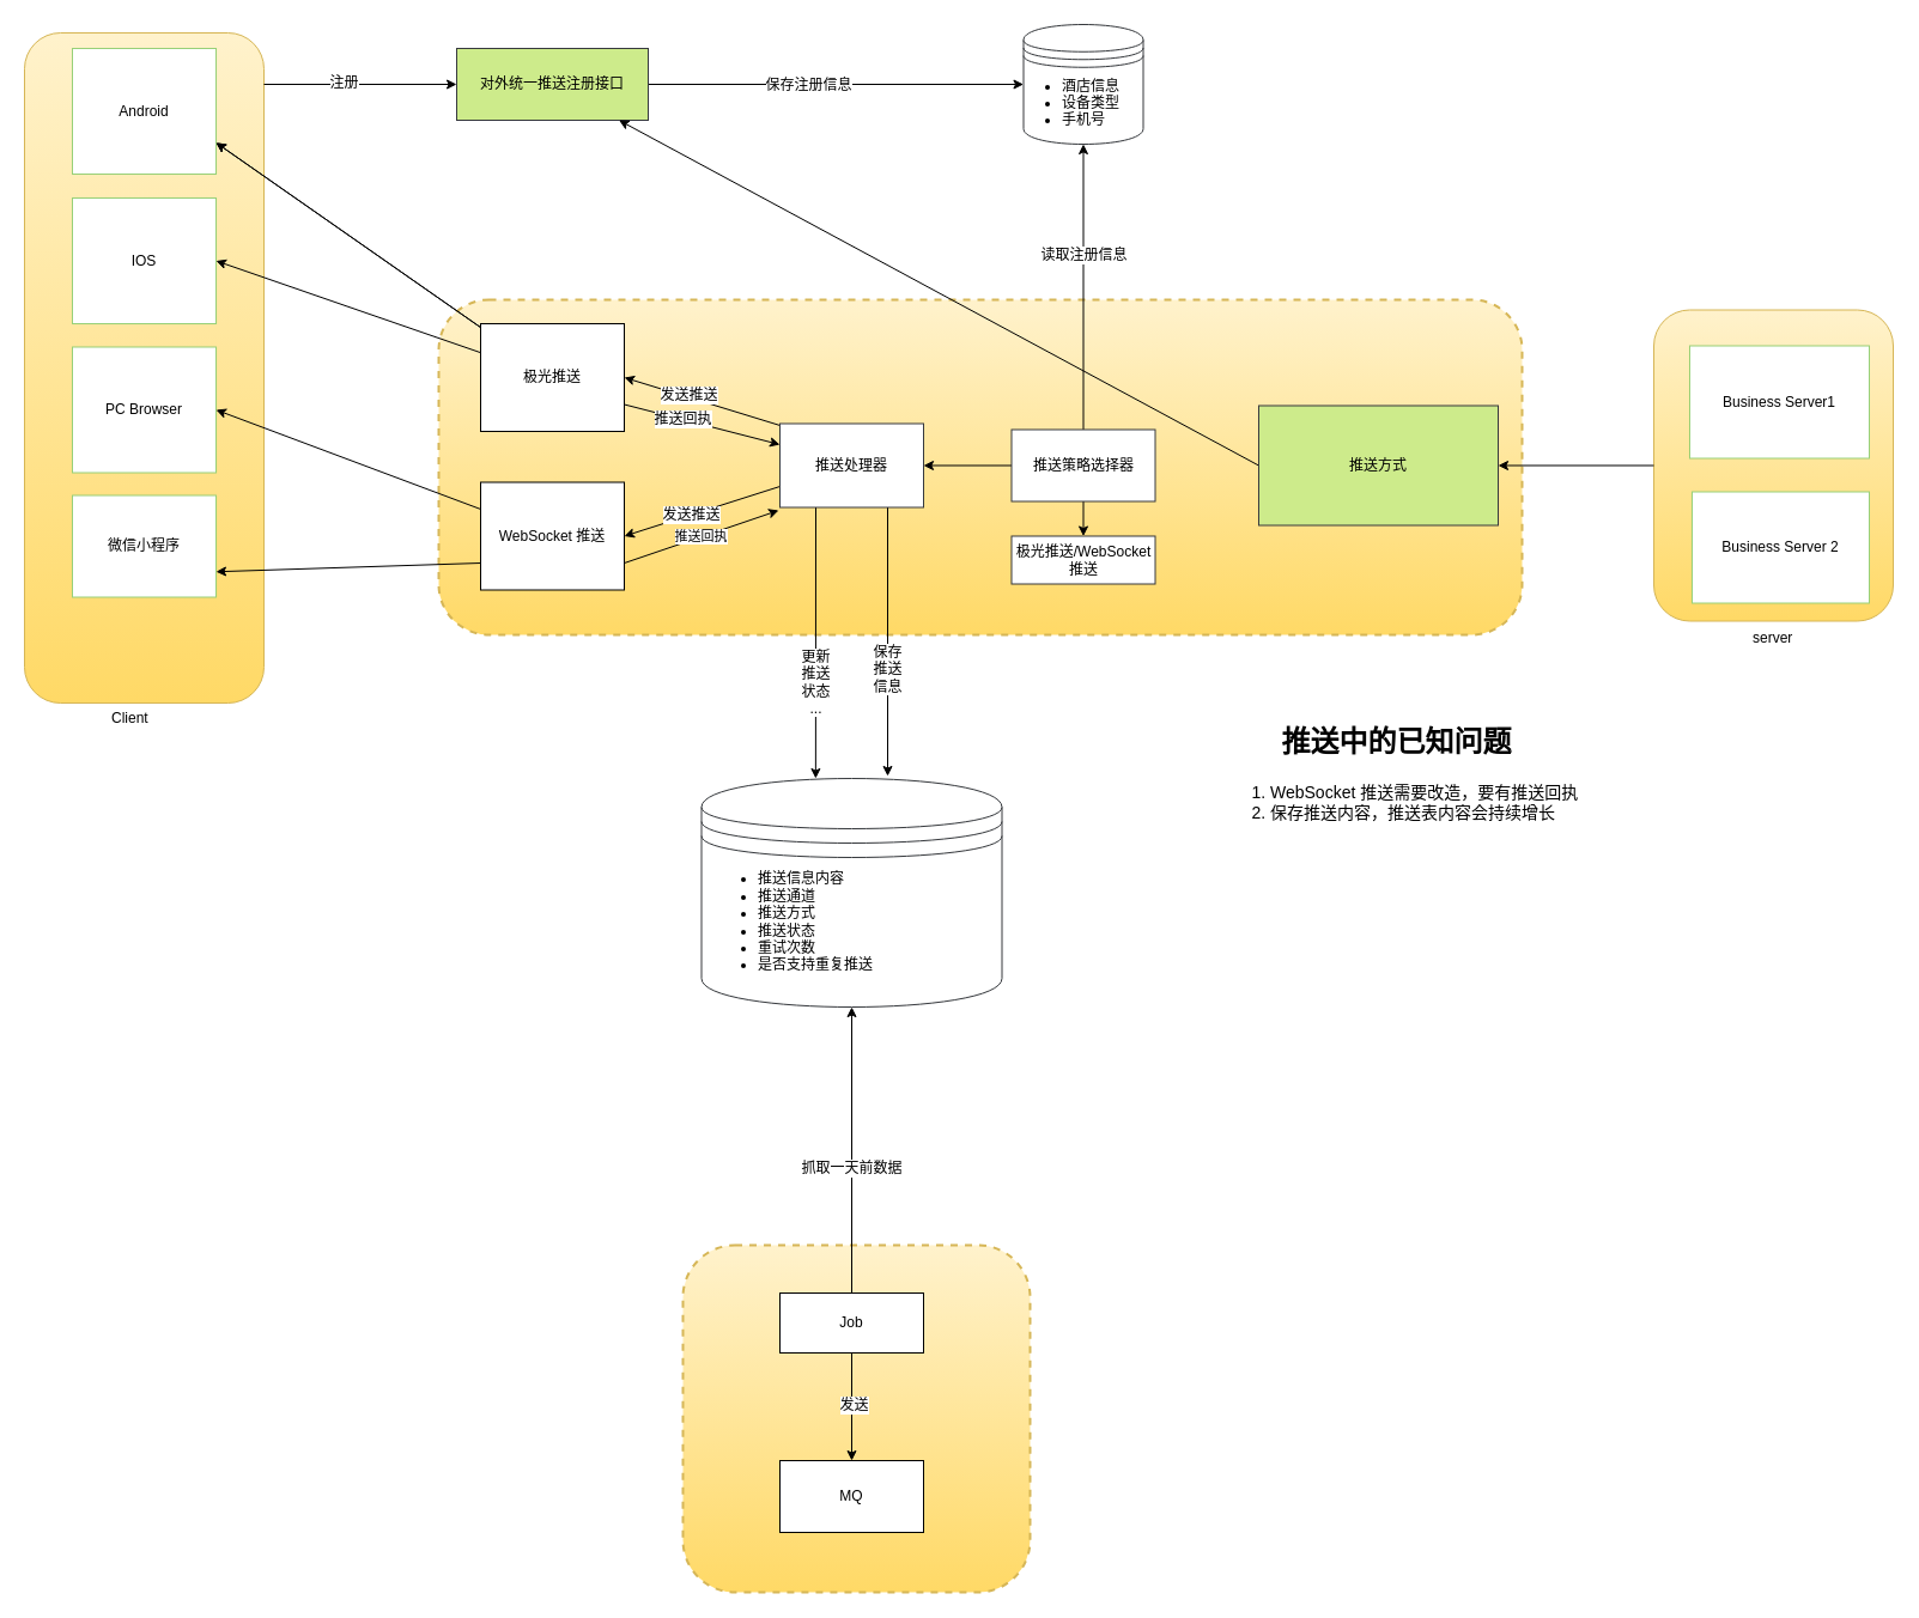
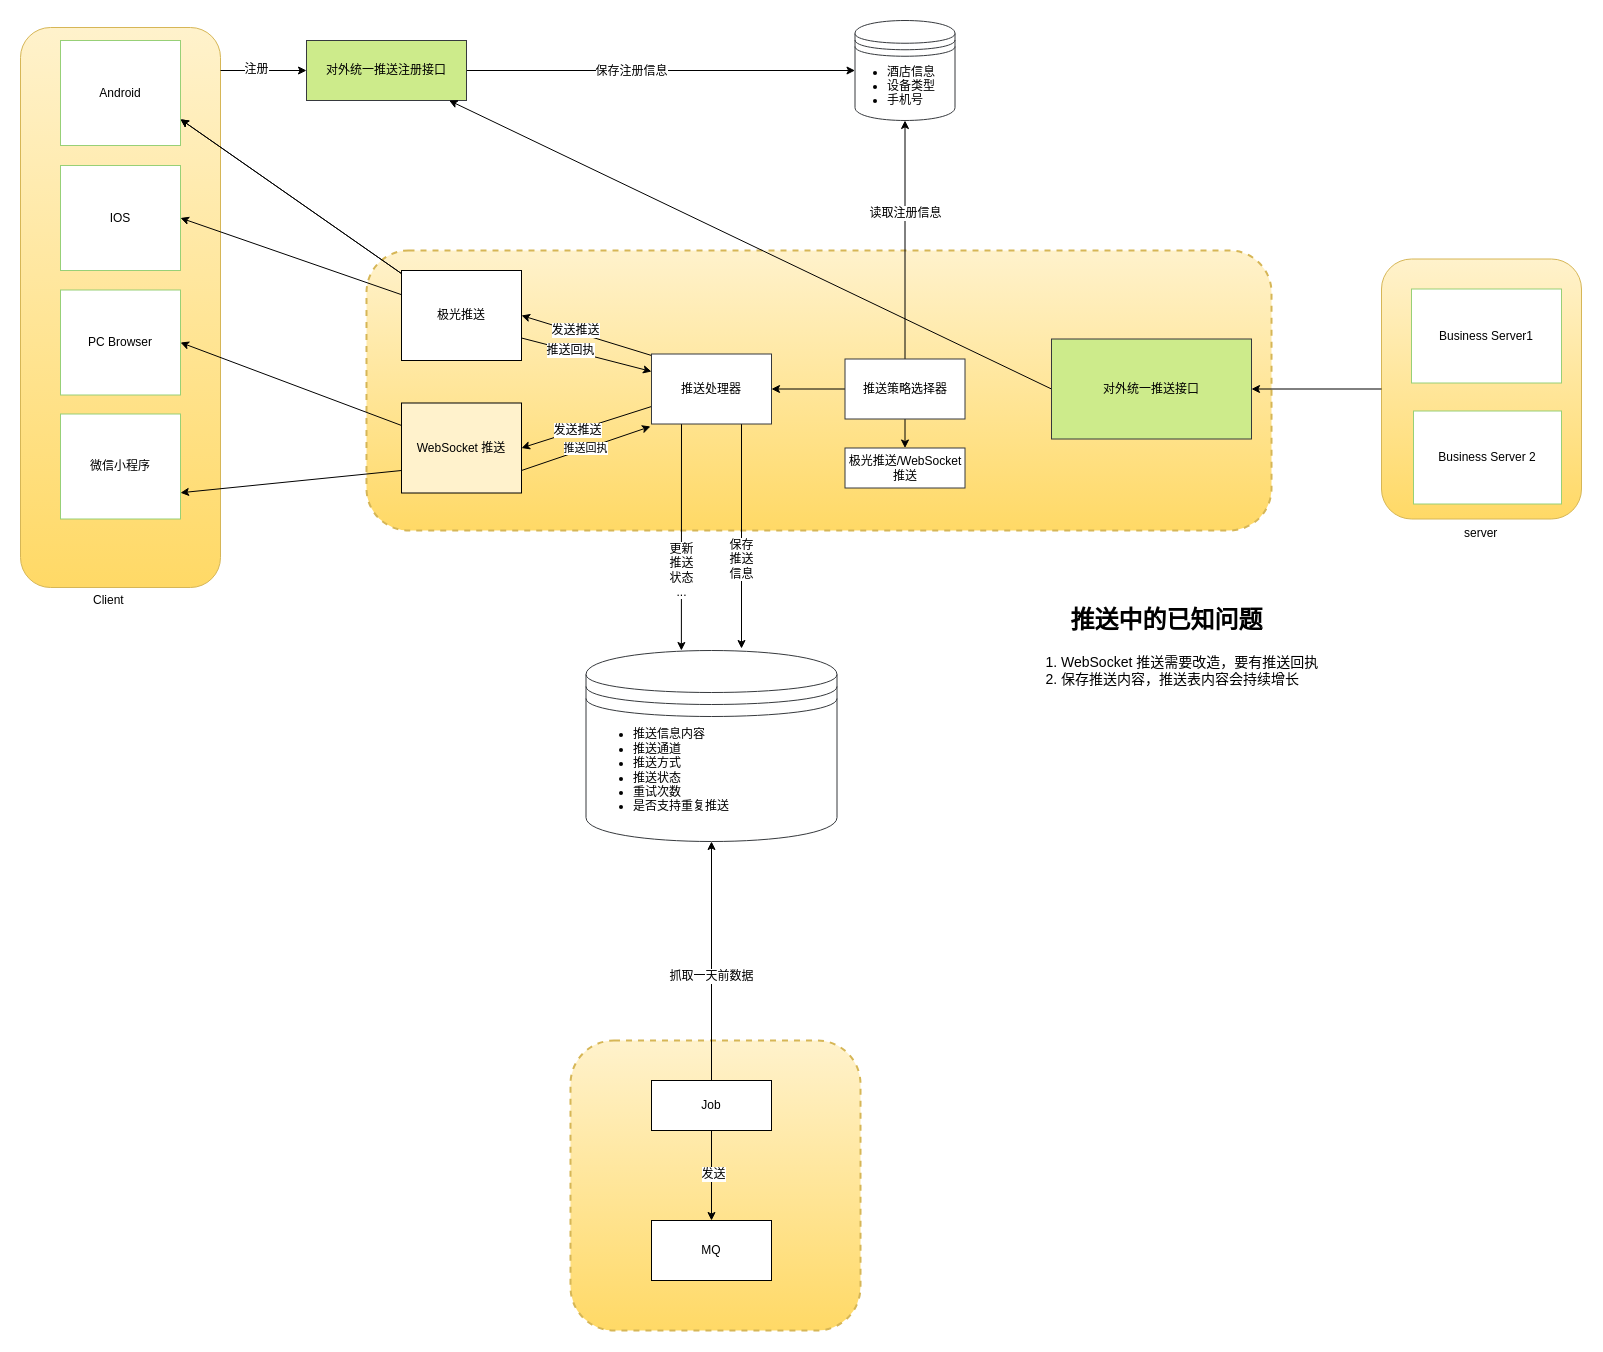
  <mxCell id="0" />
  <mxCell id="1" parent="0" />
  <mxCell id="2" value="" style="rounded=1;whiteSpace=wrap;html=1;strokeColor=#d6b656;strokeWidth=2;fillColor=#fff2cc;gradientColor=#ffd966;dashed=1;" parent="1" vertex="1"><mxGeometry x="570" y="1040" width="290" height="290" as="geometry" /></mxCell>
  <mxCell id="3" value="" style="group" parent="1" vertex="1" connectable="0"><mxGeometry x="20" y="27" width="200" height="560" as="geometry" /></mxCell>
  <mxCell id="4" value="" style="rounded=1;whiteSpace=wrap;html=1;strokeColor=#d6b656;strokeWidth=1;fillColor=#fff2cc;gradientColor=#ffd966;" parent="3" vertex="1"><mxGeometry width="200" height="560" as="geometry" /></mxCell>
  <mxCell id="5" value="Android" style="rounded=0;whiteSpace=wrap;html=1;strokeColor=#97D077;strokeWidth=1;gradientColor=none;" parent="3" vertex="1"><mxGeometry x="40" y="13" width="120" height="105" as="geometry" /></mxCell>
  <mxCell id="6" value="IOS" style="rounded=0;whiteSpace=wrap;html=1;strokeColor=#97D077;strokeWidth=1;gradientColor=none;" parent="3" vertex="1"><mxGeometry x="40" y="138" width="120" height="105" as="geometry" /></mxCell>
  <mxCell id="7" value="PC Browser" style="rounded=0;whiteSpace=wrap;html=1;strokeColor=#97D077;strokeWidth=1;gradientColor=none;" parent="3" vertex="1"><mxGeometry x="40" y="262.5" width="120" height="105" as="geometry" /></mxCell>
- <mxCell id="8" value="微信小程序" style="rounded=0;whiteSpace=wrap;html=1;strokeColor=#97D077;strokeWidth=1;gradientColor=none;" parent="3" vertex="1"><mxGeometry x="40" y="386.5" width="120" height="85" as="geometry" /></mxCell>
+ <mxCell id="8" value="微信小程序" style="rounded=0;whiteSpace=wrap;html=1;strokeColor=#97D077;strokeWidth=1;gradientColor=none;" parent="3" vertex="1"><mxGeometry x="40" y="386.5" width="120" height="105" as="geometry" /></mxCell>
  <mxCell id="9" value="" style="rounded=1;whiteSpace=wrap;html=1;strokeColor=#d6b656;strokeWidth=2;fillColor=#fff2cc;gradientColor=#ffd966;dashed=1;" parent="1" vertex="1"><mxGeometry x="366" y="250" width="905" height="280" as="geometry" /></mxCell>
  <mxCell id="10" style="edgeStyle=none;rounded=0;orthogonalLoop=1;jettySize=auto;html=1;entryX=0.38;entryY=0;entryDx=0;entryDy=0;entryPerimeter=0;exitX=0.25;exitY=1;exitDx=0;exitDy=0;" parent="1" source="43" target="44" edge="1"><mxGeometry relative="1" as="geometry"><mxPoint x="879" y="425" as="sourcePoint" /><mxPoint x="879" y="666" as="targetPoint" /></mxGeometry></mxCell>
  <mxCell id="11" value="更新&lt;br&gt;推送&lt;br&gt;状态&lt;br&gt;...&lt;br&gt;" style="text;html=1;resizable=0;points=[];align=center;verticalAlign=middle;labelBackgroundColor=#ffffff;" parent="10" vertex="1" connectable="0"><mxGeometry y="-1" relative="1" as="geometry"><mxPoint x="0.5" y="33" as="offset" /></mxGeometry></mxCell>
  <mxCell id="12" style="edgeStyle=none;rounded=0;orthogonalLoop=1;jettySize=auto;html=1;entryX=0;entryY=0.5;entryDx=0;entryDy=0;" parent="1" source="14" target="58" edge="1"><mxGeometry relative="1" as="geometry" /></mxCell>
  <mxCell id="13" value="保存注册信息" style="text;html=1;resizable=0;points=[];align=center;verticalAlign=middle;labelBackgroundColor=#ffffff;" parent="12" vertex="1" connectable="0"><mxGeometry x="-0.154" relative="1" as="geometry"><mxPoint as="offset" /></mxGeometry></mxCell>
- <mxCell id="14" value="对外统一推送注册接口" style="rounded=0;whiteSpace=wrap;html=1;strokeColor=#36393d;strokeWidth=1;fillColor=#cdeb8b;gradientColor=none;" parent="1" vertex="1"><mxGeometry x="381" y="40" width="160" height="60" as="geometry" /></mxCell>
+ <mxCell id="14" value="对外统一推送注册接口" style="rounded=0;whiteSpace=wrap;html=1;strokeColor=#36393d;strokeWidth=1;fillColor=#cdeb8b;gradientColor=none;" parent="1" vertex="1"><mxGeometry x="306" y="40" width="160" height="60" as="geometry" /></mxCell>
  <mxCell id="15" style="edgeStyle=none;rounded=0;orthogonalLoop=1;jettySize=auto;html=1;entryX=0;entryY=0.25;entryDx=0;entryDy=0;exitX=1;exitY=0.75;exitDx=0;exitDy=0;" parent="1" source="20" target="43" edge="1"><mxGeometry relative="1" as="geometry" /></mxCell>
  <mxCell id="16" value="推送回执" style="text;html=1;resizable=0;points=[];align=center;verticalAlign=middle;labelBackgroundColor=#ffffff;" parent="15" vertex="1" connectable="0"><mxGeometry x="-0.251" y="1" relative="1" as="geometry"><mxPoint as="offset" /></mxGeometry></mxCell>
  <mxCell id="17" style="edgeStyle=none;rounded=0;orthogonalLoop=1;jettySize=auto;html=1;entryX=1;entryY=0.75;entryDx=0;entryDy=0;" parent="1" source="20" target="5" edge="1"><mxGeometry relative="1" as="geometry" /></mxCell>
  <mxCell id="18" style="edgeStyle=none;rounded=0;orthogonalLoop=1;jettySize=auto;html=1;entryX=1;entryY=0.75;entryDx=0;entryDy=0;" parent="1" source="20" target="5" edge="1"><mxGeometry relative="1" as="geometry" /></mxCell>
  <mxCell id="19" style="edgeStyle=none;rounded=0;orthogonalLoop=1;jettySize=auto;html=1;entryX=1;entryY=0.5;entryDx=0;entryDy=0;" parent="1" source="20" target="6" edge="1"><mxGeometry relative="1" as="geometry" /></mxCell>
  <mxCell id="20" value="极光推送" style="rounded=0;whiteSpace=wrap;html=1;strokeColor=#000000;direction=east;" parent="1" vertex="1"><mxGeometry x="401" y="270" width="120" height="90" as="geometry" /></mxCell>
  <mxCell id="21" value="推送回执" style="edgeStyle=none;rounded=0;orthogonalLoop=1;jettySize=auto;html=1;exitX=1;exitY=0.75;exitDx=0;exitDy=0;" parent="1" source="24" edge="1"><mxGeometry relative="1" as="geometry"><mxPoint x="650" y="426" as="targetPoint" /></mxGeometry></mxCell>
  <mxCell id="22" style="edgeStyle=none;rounded=0;orthogonalLoop=1;jettySize=auto;html=1;entryX=1;entryY=0.5;entryDx=0;entryDy=0;" parent="1" source="24" target="7" edge="1"><mxGeometry relative="1" as="geometry" /></mxCell>
  <mxCell id="23" style="edgeStyle=none;rounded=0;orthogonalLoop=1;jettySize=auto;html=1;exitX=0;exitY=0.75;exitDx=0;exitDy=0;entryX=1;entryY=0.75;entryDx=0;entryDy=0;strokeWidth=1;" parent="1" source="24" target="8" edge="1"><mxGeometry relative="1" as="geometry" /></mxCell>
- <mxCell id="24" value="WebSocket 推送" style="rounded=0;whiteSpace=wrap;html=1;strokeColor=#000000;direction=east;" parent="1" vertex="1"><mxGeometry x="401" y="402.5" width="120" height="90" as="geometry" /></mxCell>
+ <mxCell id="24" value="WebSocket 推送" style="rounded=0;whiteSpace=wrap;html=1;strokeColor=#000000;direction=east;fillColor=#fff2cc;" parent="1" vertex="1"><mxGeometry x="401" y="402.5" width="120" height="90" as="geometry" /></mxCell>
  <mxCell id="25" style="edgeStyle=none;rounded=0;orthogonalLoop=1;jettySize=auto;html=1;exitX=0;exitY=0.5;exitDx=0;exitDy=0;" parent="1" source="26" target="14" edge="1"><mxGeometry relative="1" as="geometry" /></mxCell>
- <mxCell id="26" value="推送方式" style="rounded=0;whiteSpace=wrap;html=1;strokeColor=#36393d;strokeWidth=1;fillColor=#cdeb8b;gradientColor=none;direction=east;" parent="1" vertex="1"><mxGeometry x="1051" y="338.5" width="200" height="100" as="geometry" /></mxCell>
+ <mxCell id="26" value="对外统一推送接口" style="rounded=0;whiteSpace=wrap;html=1;strokeColor=#36393d;strokeWidth=1;fillColor=#cdeb8b;gradientColor=none;direction=east;" parent="1" vertex="1"><mxGeometry x="1051" y="338.5" width="200" height="100" as="geometry" /></mxCell>
  <mxCell id="27" style="edgeStyle=none;rounded=0;orthogonalLoop=1;jettySize=auto;html=1;entryX=0;entryY=0.5;entryDx=0;entryDy=0;" parent="1" target="14" edge="1"><mxGeometry relative="1" as="geometry"><mxPoint x="220" y="70" as="sourcePoint" /></mxGeometry></mxCell>
  <mxCell id="28" value="注册" style="text;html=1;resizable=0;points=[];align=center;verticalAlign=middle;labelBackgroundColor=#ffffff;" parent="27" vertex="1" connectable="0"><mxGeometry x="-0.175" y="2" relative="1" as="geometry"><mxPoint as="offset" /></mxGeometry></mxCell>
  <mxCell id="29" value="Client" style="text;html=1;resizable=0;points=[];autosize=1;align=left;verticalAlign=top;spacingTop=-4;" parent="1" vertex="1"><mxGeometry x="91" y="590" width="50" height="20" as="geometry" /></mxCell>
  <mxCell id="30" style="edgeStyle=none;rounded=0;orthogonalLoop=1;jettySize=auto;html=1;entryX=0.5;entryY=1;entryDx=0;entryDy=0;exitX=0.5;exitY=0;exitDx=0;exitDy=0;" parent="1" source="34" target="58" edge="1"><mxGeometry relative="1" as="geometry"><mxPoint x="761" y="170" as="sourcePoint" /><mxPoint x="692.481" y="125" as="targetPoint" /></mxGeometry></mxCell>
  <mxCell id="31" value="读取注册信息" style="text;html=1;resizable=0;points=[];align=center;verticalAlign=middle;labelBackgroundColor=#ffffff;" parent="30" vertex="1" connectable="0"><mxGeometry x="-0.004" y="-2" relative="1" as="geometry"><mxPoint x="-2" y="-27" as="offset" /></mxGeometry></mxCell>
  <mxCell id="32" style="edgeStyle=none;rounded=0;orthogonalLoop=1;jettySize=auto;html=1;exitX=1;exitY=0.5;exitDx=0;exitDy=0;entryX=1;entryY=0.5;entryDx=0;entryDy=0;" parent="1" source="34" target="43" edge="1"><mxGeometry relative="1" as="geometry" /></mxCell>
  <mxCell id="33" value="" style="edgeStyle=none;rounded=0;orthogonalLoop=1;jettySize=auto;html=1;strokeWidth=1;" parent="1" source="34" target="35" edge="1"><mxGeometry relative="1" as="geometry" /></mxCell>
  <mxCell id="34" value="推送策略选择器" style="rounded=0;whiteSpace=wrap;html=1;strokeColor=#36393D;strokeWidth=1;gradientColor=#ffffff;direction=east;" parent="1" vertex="1"><mxGeometry x="844.5" y="358.5" width="120" height="60" as="geometry" /></mxCell>
  <mxCell id="35" value="极光推送/WebSocket推送" style="rounded=0;whiteSpace=wrap;html=1;strokeColor=#36393D;strokeWidth=1;gradientColor=#ffffff;direction=east;" parent="1" vertex="1"><mxGeometry x="844.5" y="447.5" width="120" height="40" as="geometry" /></mxCell>
  <mxCell id="36" style="edgeStyle=none;rounded=0;orthogonalLoop=1;jettySize=auto;html=1;exitX=0;exitY=0.021;exitDx=0;exitDy=0;entryX=1;entryY=0.5;entryDx=0;entryDy=0;exitPerimeter=0;" parent="1" source="43" target="20" edge="1"><mxGeometry relative="1" as="geometry" /></mxCell>
  <mxCell id="37" value="发送推送" style="text;html=1;resizable=0;points=[];align=center;verticalAlign=middle;labelBackgroundColor=#ffffff;" parent="36" vertex="1" connectable="0"><mxGeometry x="0.195" y="-2" relative="1" as="geometry"><mxPoint as="offset" /></mxGeometry></mxCell>
  <mxCell id="38" style="edgeStyle=none;rounded=0;orthogonalLoop=1;jettySize=auto;html=1;exitX=0;exitY=0.75;exitDx=0;exitDy=0;entryX=1;entryY=0.5;entryDx=0;entryDy=0;" parent="1" source="43" target="24" edge="1"><mxGeometry relative="1" as="geometry" /></mxCell>
  <mxCell id="39" value="发送推送" style="text;html=1;resizable=0;points=[];align=center;verticalAlign=middle;labelBackgroundColor=#ffffff;" parent="38" vertex="1" connectable="0"><mxGeometry x="-0.812" y="-1" relative="1" as="geometry"><mxPoint x="36.5" y="2.5" as="offset" /></mxGeometry></mxCell>
  <mxCell id="40" value="发送推送" style="text;html=1;resizable=0;points=[];align=center;verticalAlign=middle;labelBackgroundColor=#ffffff;" parent="38" vertex="1" connectable="0"><mxGeometry x="0.139" relative="1" as="geometry"><mxPoint as="offset" /></mxGeometry></mxCell>
  <mxCell id="41" style="edgeStyle=none;rounded=0;orthogonalLoop=1;jettySize=auto;html=1;exitX=0.75;exitY=1;exitDx=0;exitDy=0;" parent="1" source="43" edge="1"><mxGeometry relative="1" as="geometry"><mxPoint x="933.047" y="425" as="sourcePoint" /><mxPoint x="741" y="648" as="targetPoint" /></mxGeometry></mxCell>
  <mxCell id="42" value="保存&lt;br&gt;推送&lt;br&gt;信息" style="text;html=1;resizable=0;points=[];align=center;verticalAlign=middle;labelBackgroundColor=#ffffff;" parent="41" vertex="1" connectable="0"><mxGeometry x="0.088" relative="1" as="geometry"><mxPoint x="-1" y="13" as="offset" /></mxGeometry></mxCell>
  <mxCell id="43" value="推送处理器" style="rounded=0;whiteSpace=wrap;html=1;strokeColor=#36393D;strokeWidth=1;gradientColor=#ffffff;direction=east;" parent="1" vertex="1"><mxGeometry x="651" y="353.5" width="120" height="70" as="geometry" /></mxCell>
  <mxCell id="44" value="" style="shape=datastore;whiteSpace=wrap;html=1;rounded=1;strokeColor=#36393D;strokeWidth=1;gradientColor=none;" parent="1" vertex="1"><mxGeometry x="585.5" y="650" width="251" height="191" as="geometry" /></mxCell>
  <mxCell id="45" style="edgeStyle=none;rounded=0;orthogonalLoop=1;jettySize=auto;html=1;exitX=1;exitY=0.5;exitDx=0;exitDy=0;" parent="1" source="20" target="20" edge="1"><mxGeometry relative="1" as="geometry" /></mxCell>
  <mxCell id="46" value="&lt;ul&gt;&lt;li&gt;推送信息内容&lt;/li&gt;&lt;li&gt;推送通道&lt;/li&gt;&lt;li&gt;推送方式&lt;/li&gt;&lt;li&gt;推送状态&lt;/li&gt;&lt;li&gt;重试次数&lt;/li&gt;&lt;li&gt;是否支持重复推送&lt;/li&gt;&lt;/ul&gt;" style="text;strokeColor=none;fillColor=none;html=1;whiteSpace=wrap;verticalAlign=middle;overflow=hidden;rounded=1;arcSize=0;" parent="1" vertex="1"><mxGeometry x="591" y="710" width="240" height="119" as="geometry" /></mxCell>
  <mxCell id="47" style="edgeStyle=none;rounded=0;orthogonalLoop=1;jettySize=auto;html=1;exitX=0;exitY=0.5;exitDx=0;exitDy=0;" parent="1" source="24" target="24" edge="1"><mxGeometry relative="1" as="geometry" /></mxCell>
  <mxCell id="48" value="" style="group" parent="1" vertex="1" connectable="0"><mxGeometry x="1019" y="600" width="440" height="110" as="geometry" /></mxCell>
  <mxCell id="49" value="&lt;ol style=&quot;font-size: 14px&quot;&gt;&lt;li&gt;WebSocket 推送需要改造，要有推送回执&lt;/li&gt;&lt;li&gt;保存推送内容，推送表内容会持续增长&lt;/li&gt;&lt;/ol&gt;" style="text;strokeColor=none;fillColor=none;html=1;whiteSpace=wrap;verticalAlign=middle;overflow=hidden;rounded=1;" parent="48" vertex="1"><mxGeometry y="30" width="440" height="80" as="geometry" /></mxCell>
  <mxCell id="50" value="推送中的已知问题" style="text;strokeColor=none;fillColor=none;html=1;fontSize=24;fontStyle=1;verticalAlign=middle;align=center;rounded=1;" parent="48" vertex="1"><mxGeometry x="20" width="254" height="40" as="geometry" /></mxCell>
  <mxCell id="51" value="" style="group" parent="1" vertex="1" connectable="0"><mxGeometry x="1381" y="263.5" width="200" height="260" as="geometry" /></mxCell>
  <mxCell id="52" value="" style="rounded=1;whiteSpace=wrap;html=1;strokeColor=#d6b656;strokeWidth=1;fillColor=#fff2cc;gradientColor=#ffd966;" parent="51" vertex="1"><mxGeometry y="-5" width="200" height="260" as="geometry" /></mxCell>
  <mxCell id="53" value="Business Server 2" style="rounded=0;whiteSpace=wrap;html=1;strokeColor=#97D077;strokeWidth=1;gradientColor=none;" parent="51" vertex="1"><mxGeometry x="32" y="147" width="148" height="93" as="geometry" /></mxCell>
  <mxCell id="54" value="Business Server1" style="rounded=0;whiteSpace=wrap;html=1;strokeColor=#97D077;strokeWidth=1;gradientColor=none;" parent="51" vertex="1"><mxGeometry x="30" y="25" width="150" height="94" as="geometry" /></mxCell>
  <mxCell id="55" value="server" style="text;html=1;resizable=0;points=[];autosize=1;align=left;verticalAlign=top;spacingTop=-4;" parent="1" vertex="1"><mxGeometry x="1462" y="522.5" width="50" height="20" as="geometry" /></mxCell>
  <mxCell id="56" style="edgeStyle=none;rounded=0;orthogonalLoop=1;jettySize=auto;html=1;exitX=0;exitY=0.5;exitDx=0;exitDy=0;entryX=1;entryY=0.5;entryDx=0;entryDy=0;" parent="1" source="52" target="26" edge="1"><mxGeometry relative="1" as="geometry" /></mxCell>
  <mxCell id="57" value="" style="group" parent="1" vertex="1" connectable="0"><mxGeometry x="844.5" y="20" width="110" height="100" as="geometry" /></mxCell>
  <mxCell id="58" value="" style="shape=datastore;whiteSpace=wrap;html=1;rounded=1;strokeColor=#36393D;strokeWidth=1;gradientColor=none;" parent="57" vertex="1"><mxGeometry x="10" width="100" height="100" as="geometry" /></mxCell>
  <mxCell id="59" value="&lt;ul&gt;&lt;li&gt;酒店信息&lt;/li&gt;&lt;li&gt;设备类型&lt;/li&gt;&lt;li&gt;手机号&lt;/li&gt;&lt;/ul&gt;" style="text;strokeColor=none;fillColor=none;html=1;whiteSpace=wrap;verticalAlign=middle;overflow=hidden;rounded=1;" parent="57" vertex="1"><mxGeometry y="30" width="100" height="60" as="geometry" /></mxCell>
  <mxCell id="60" style="edgeStyle=orthogonalEdgeStyle;rounded=0;orthogonalLoop=1;jettySize=auto;html=1;entryX=0.5;entryY=1;entryDx=0;entryDy=0;" parent="1" source="64" target="44" edge="1"><mxGeometry relative="1" as="geometry" /></mxCell>
  <mxCell id="61" value="抓取一天前数据" style="text;html=1;resizable=0;points=[];align=center;verticalAlign=middle;labelBackgroundColor=#ffffff;" parent="60" vertex="1" connectable="0"><mxGeometry x="-0.121" y="1" relative="1" as="geometry"><mxPoint as="offset" /></mxGeometry></mxCell>
  <mxCell id="62" style="edgeStyle=orthogonalEdgeStyle;rounded=0;orthogonalLoop=1;jettySize=auto;html=1;entryX=0.5;entryY=0;entryDx=0;entryDy=0;" parent="1" source="64" target="65" edge="1"><mxGeometry relative="1" as="geometry"><mxPoint x="711" y="1210" as="targetPoint" /></mxGeometry></mxCell>
  <mxCell id="63" value="发送" style="text;html=1;resizable=0;points=[];align=center;verticalAlign=middle;labelBackgroundColor=#ffffff;" parent="62" vertex="1" connectable="0"><mxGeometry x="-0.044" y="1" relative="1" as="geometry"><mxPoint as="offset" /></mxGeometry></mxCell>
  <mxCell id="64" value="Job" style="rounded=0;whiteSpace=wrap;html=1;" parent="1" vertex="1"><mxGeometry x="651" y="1080" width="120" height="50" as="geometry" /></mxCell>
  <mxCell id="65" value="MQ" style="rounded=0;whiteSpace=wrap;html=1;" parent="1" vertex="1"><mxGeometry x="651" y="1220" width="120" height="60" as="geometry" /></mxCell>
